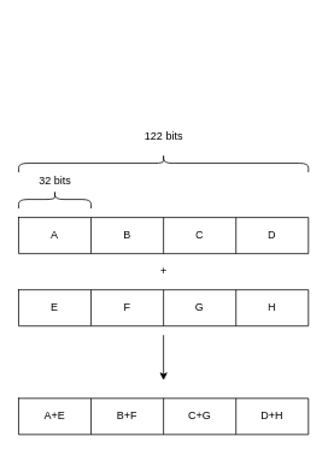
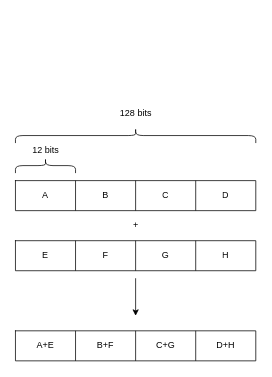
  <mxCell id="0" />
  <mxCell id="1" parent="0" />
  <mxCell id="2" value="" style="shape=table;startSize=0;container=1;collapsible=0;childLayout=tableLayout;" vertex="1" parent="1"><mxGeometry x="20" y="240" width="320" height="40" as="geometry" /></mxCell>
  <mxCell id="3" value="" style="shape=tableRow;horizontal=0;startSize=0;swimlaneHead=0;swimlaneBody=0;top=0;left=0;bottom=0;right=0;collapsible=0;dropTarget=0;fillColor=none;points=[[0,0.5],[1,0.5]];portConstraint=eastwest;" vertex="1" parent="2"><mxGeometry width="320" height="40" as="geometry" /></mxCell>
  <mxCell id="4" value="A" style="shape=partialRectangle;html=1;whiteSpace=wrap;connectable=0;overflow=hidden;fillColor=none;top=0;left=0;bottom=0;right=0;pointerEvents=1;" vertex="1" parent="3"><mxGeometry width="80" height="40" as="geometry"><mxRectangle width="80" height="40" as="alternateBounds" /></mxGeometry></mxCell>
  <mxCell id="5" value="B" style="shape=partialRectangle;html=1;whiteSpace=wrap;connectable=0;overflow=hidden;fillColor=none;top=0;left=0;bottom=0;right=0;pointerEvents=1;" vertex="1" parent="3"><mxGeometry x="80" width="80" height="40" as="geometry"><mxRectangle width="80" height="40" as="alternateBounds" /></mxGeometry></mxCell>
  <mxCell id="6" value="C" style="shape=partialRectangle;html=1;whiteSpace=wrap;connectable=0;overflow=hidden;fillColor=none;top=0;left=0;bottom=0;right=0;pointerEvents=1;" vertex="1" parent="3"><mxGeometry x="160" width="80" height="40" as="geometry"><mxRectangle width="80" height="40" as="alternateBounds" /></mxGeometry></mxCell>
  <mxCell id="7" value="D" style="shape=partialRectangle;html=1;whiteSpace=wrap;connectable=0;overflow=hidden;fillColor=none;top=0;left=0;bottom=0;right=0;pointerEvents=1;" vertex="1" parent="3"><mxGeometry x="240" width="80" height="40" as="geometry"><mxRectangle width="80" height="40" as="alternateBounds" /></mxGeometry></mxCell>
  <mxCell id="8" value="" style="shape=table;startSize=0;container=1;collapsible=0;childLayout=tableLayout;" vertex="1" parent="1"><mxGeometry x="20" y="320" width="320" height="40" as="geometry" /></mxCell>
  <mxCell id="9" value="" style="shape=tableRow;horizontal=0;startSize=0;swimlaneHead=0;swimlaneBody=0;top=0;left=0;bottom=0;right=0;collapsible=0;dropTarget=0;fillColor=none;points=[[0,0.5],[1,0.5]];portConstraint=eastwest;" vertex="1" parent="8"><mxGeometry width="320" height="40" as="geometry" /></mxCell>
  <mxCell id="10" value="E" style="shape=partialRectangle;html=1;whiteSpace=wrap;connectable=0;overflow=hidden;fillColor=none;top=0;left=0;bottom=0;right=0;pointerEvents=1;" vertex="1" parent="9"><mxGeometry width="80" height="40" as="geometry"><mxRectangle width="80" height="40" as="alternateBounds" /></mxGeometry></mxCell>
  <mxCell id="11" value="F" style="shape=partialRectangle;html=1;whiteSpace=wrap;connectable=0;overflow=hidden;fillColor=none;top=0;left=0;bottom=0;right=0;pointerEvents=1;" vertex="1" parent="9"><mxGeometry x="80" width="80" height="40" as="geometry"><mxRectangle width="80" height="40" as="alternateBounds" /></mxGeometry></mxCell>
  <mxCell id="12" value="G" style="shape=partialRectangle;html=1;whiteSpace=wrap;connectable=0;overflow=hidden;fillColor=none;top=0;left=0;bottom=0;right=0;pointerEvents=1;" vertex="1" parent="9"><mxGeometry x="160" width="80" height="40" as="geometry"><mxRectangle width="80" height="40" as="alternateBounds" /></mxGeometry></mxCell>
  <mxCell id="13" value="H" style="shape=partialRectangle;html=1;whiteSpace=wrap;connectable=0;overflow=hidden;fillColor=none;top=0;left=0;bottom=0;right=0;pointerEvents=1;" vertex="1" parent="9"><mxGeometry x="240" width="80" height="40" as="geometry"><mxRectangle width="80" height="40" as="alternateBounds" /></mxGeometry></mxCell>
  <mxCell id="14" value="+" style="text;html=1;align=center;verticalAlign=middle;resizable=0;points=[];autosize=1;strokeColor=none;fillColor=none;" vertex="1" parent="1"><mxGeometry x="170" y="290" width="20" height="20" as="geometry" /></mxCell>
  <mxCell id="15" value="" style="endArrow=classic;html=1;rounded=0;" edge="1" parent="1"><mxGeometry width="50" height="50" relative="1" as="geometry"><mxPoint x="180" y="370" as="sourcePoint" /><mxPoint x="180" y="420" as="targetPoint" /></mxGeometry></mxCell>
  <mxCell id="16" value="" style="shape=table;startSize=0;container=1;collapsible=0;childLayout=tableLayout;" vertex="1" parent="1"><mxGeometry x="20" y="440" width="320" height="40" as="geometry" /></mxCell>
  <mxCell id="17" value="" style="shape=tableRow;horizontal=0;startSize=0;swimlaneHead=0;swimlaneBody=0;top=0;left=0;bottom=0;right=0;collapsible=0;dropTarget=0;fillColor=none;points=[[0,0.5],[1,0.5]];portConstraint=eastwest;" vertex="1" parent="16"><mxGeometry width="320" height="40" as="geometry" /></mxCell>
  <mxCell id="18" value="A+E" style="shape=partialRectangle;html=1;whiteSpace=wrap;connectable=0;overflow=hidden;fillColor=none;top=0;left=0;bottom=0;right=0;pointerEvents=1;" vertex="1" parent="17"><mxGeometry width="80" height="40" as="geometry"><mxRectangle width="80" height="40" as="alternateBounds" /></mxGeometry></mxCell>
  <mxCell id="19" value="B+F" style="shape=partialRectangle;html=1;whiteSpace=wrap;connectable=0;overflow=hidden;fillColor=none;top=0;left=0;bottom=0;right=0;pointerEvents=1;" vertex="1" parent="17"><mxGeometry x="80" width="80" height="40" as="geometry"><mxRectangle width="80" height="40" as="alternateBounds" /></mxGeometry></mxCell>
  <mxCell id="20" value="C+G" style="shape=partialRectangle;html=1;whiteSpace=wrap;connectable=0;overflow=hidden;fillColor=none;top=0;left=0;bottom=0;right=0;pointerEvents=1;" vertex="1" parent="17"><mxGeometry x="160" width="80" height="40" as="geometry"><mxRectangle width="80" height="40" as="alternateBounds" /></mxGeometry></mxCell>
  <mxCell id="21" value="D+H" style="shape=partialRectangle;html=1;whiteSpace=wrap;connectable=0;overflow=hidden;fillColor=none;top=0;left=0;bottom=0;right=0;pointerEvents=1;" vertex="1" parent="17"><mxGeometry x="240" width="80" height="40" as="geometry"><mxRectangle width="80" height="40" as="alternateBounds" /></mxGeometry></mxCell>
  <mxCell id="22" value="" style="shape=curlyBracket;whiteSpace=wrap;html=1;rounded=1;rotation=90;" vertex="1" parent="1"><mxGeometry x="170" y="20" width="20" height="320" as="geometry" /></mxCell>
- <mxCell id="23" value="122 bits" style="text;html=1;align=center;verticalAlign=middle;resizable=0;points=[];autosize=1;strokeColor=none;fillColor=none;" vertex="1" parent="1"><mxGeometry x="150" y="140" width="60" height="20" as="geometry" /></mxCell>
+ <mxCell id="23" value="128 bits" style="text;html=1;align=center;verticalAlign=middle;resizable=0;points=[];autosize=1;strokeColor=none;fillColor=none;" vertex="1" parent="1"><mxGeometry x="150" y="140" width="60" height="20" as="geometry" /></mxCell>
  <mxCell id="24" value="" style="shape=curlyBracket;whiteSpace=wrap;html=1;rounded=1;rotation=90;" vertex="1" parent="1"><mxGeometry x="50" y="180" width="20" height="80" as="geometry" /></mxCell>
- <mxCell id="25" value="32 bits" style="text;html=1;align=center;verticalAlign=middle;resizable=0;points=[];autosize=1;strokeColor=none;fillColor=none;" vertex="1" parent="1"><mxGeometry x="35" y="190" width="50" height="20" as="geometry" /></mxCell>
+ <mxCell id="25" value="12 bits" style="text;html=1;align=center;verticalAlign=middle;resizable=0;points=[];autosize=1;strokeColor=none;fillColor=none;" vertex="1" parent="1"><mxGeometry x="35" y="190" width="50" height="20" as="geometry" /></mxCell>
